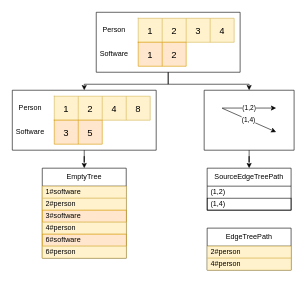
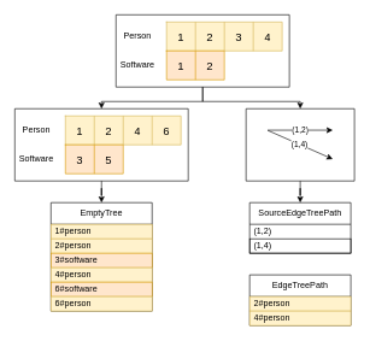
  <mxCell id="0" />
  <mxCell id="1" parent="0" />
  <mxCell id="2" value="" style="shape=table;startSize=0;container=1;collapsible=0;childLayout=tableLayout;fontSize=16;fillColor=#fff2cc;strokeColor=#d6b656;" vertex="1" parent="1"><mxGeometry x="230" y="30" width="160" height="40" as="geometry" /></mxCell>
  <mxCell id="3" value="" style="shape=tableRow;horizontal=0;startSize=0;swimlaneHead=0;swimlaneBody=0;strokeColor=inherit;top=0;left=0;bottom=0;right=0;collapsible=0;dropTarget=0;fillColor=none;points=[[0,0.5],[1,0.5]];portConstraint=eastwest;fontSize=16;" vertex="1" parent="2"><mxGeometry width="160" height="40" as="geometry" /></mxCell>
  <mxCell id="4" value="1" style="shape=partialRectangle;html=1;whiteSpace=wrap;connectable=0;strokeColor=inherit;overflow=hidden;fillColor=none;top=0;left=0;bottom=0;right=0;pointerEvents=1;fontSize=16;" vertex="1" parent="3"><mxGeometry width="40" height="40" as="geometry"><mxRectangle width="40" height="40" as="alternateBounds" /></mxGeometry></mxCell>
  <mxCell id="5" value="2" style="shape=partialRectangle;html=1;whiteSpace=wrap;connectable=0;strokeColor=inherit;overflow=hidden;fillColor=none;top=0;left=0;bottom=0;right=0;pointerEvents=1;fontSize=16;" vertex="1" parent="3"><mxGeometry x="40" width="40" height="40" as="geometry"><mxRectangle width="40" height="40" as="alternateBounds" /></mxGeometry></mxCell>
  <mxCell id="6" value="3" style="shape=partialRectangle;html=1;whiteSpace=wrap;connectable=0;strokeColor=inherit;overflow=hidden;fillColor=none;top=0;left=0;bottom=0;right=0;pointerEvents=1;fontSize=16;" vertex="1" parent="3"><mxGeometry x="80" width="40" height="40" as="geometry"><mxRectangle width="40" height="40" as="alternateBounds" /></mxGeometry></mxCell>
  <mxCell id="7" value="4" style="shape=partialRectangle;html=1;whiteSpace=wrap;connectable=0;strokeColor=inherit;overflow=hidden;fillColor=none;top=0;left=0;bottom=0;right=0;pointerEvents=1;fontSize=16;" vertex="1" parent="3"><mxGeometry x="120" width="40" height="40" as="geometry"><mxRectangle width="40" height="40" as="alternateBounds" /></mxGeometry></mxCell>
  <mxCell id="8" value="" style="shape=table;startSize=0;container=1;collapsible=0;childLayout=tableLayout;fontSize=16;fillColor=#ffe6cc;strokeColor=#d79b00;" vertex="1" parent="1"><mxGeometry x="230" y="70" width="80" height="40" as="geometry" /></mxCell>
  <mxCell id="9" value="" style="shape=tableRow;horizontal=0;startSize=0;swimlaneHead=0;swimlaneBody=0;strokeColor=inherit;top=0;left=0;bottom=0;right=0;collapsible=0;dropTarget=0;fillColor=none;points=[[0,0.5],[1,0.5]];portConstraint=eastwest;fontSize=16;" vertex="1" parent="8"><mxGeometry width="80" height="40" as="geometry" /></mxCell>
  <mxCell id="10" value="1" style="shape=partialRectangle;html=1;whiteSpace=wrap;connectable=0;strokeColor=inherit;overflow=hidden;fillColor=none;top=0;left=0;bottom=0;right=0;pointerEvents=1;fontSize=16;" vertex="1" parent="9"><mxGeometry width="40" height="40" as="geometry"><mxRectangle width="40" height="40" as="alternateBounds" /></mxGeometry></mxCell>
  <mxCell id="11" value="2" style="shape=partialRectangle;html=1;whiteSpace=wrap;connectable=0;strokeColor=inherit;overflow=hidden;fillColor=none;top=0;left=0;bottom=0;right=0;pointerEvents=1;fontSize=16;" vertex="1" parent="9"><mxGeometry x="40" width="40" height="40" as="geometry"><mxRectangle width="40" height="40" as="alternateBounds" /></mxGeometry></mxCell>
  <mxCell id="12" value="Person" style="text;html=1;align=center;verticalAlign=middle;whiteSpace=wrap;rounded=0;" vertex="1" parent="1"><mxGeometry x="160" y="35" width="60" height="30" as="geometry" /></mxCell>
  <mxCell id="13" value="Software" style="text;html=1;align=center;verticalAlign=middle;whiteSpace=wrap;rounded=0;" vertex="1" parent="1"><mxGeometry x="160" y="75" width="60" height="30" as="geometry" /></mxCell>
  <mxCell id="14" style="edgeStyle=orthogonalEdgeStyle;rounded=0;orthogonalLoop=1;jettySize=auto;html=1;" edge="1" parent="1" source="15" target="44"><mxGeometry relative="1" as="geometry" /></mxCell>
  <mxCell id="15" value="" style="swimlane;startSize=0;" vertex="1" parent="1"><mxGeometry x="340" y="150" width="150" height="100" as="geometry" /></mxCell>
  <mxCell id="16" value="" style="endArrow=classic;html=1;rounded=0;" edge="1" parent="15"><mxGeometry width="50" height="50" relative="1" as="geometry"><mxPoint x="30" y="29.73" as="sourcePoint" /><mxPoint x="120" y="29.73" as="targetPoint" /></mxGeometry></mxCell>
  <mxCell id="17" value="(1,2)" style="edgeLabel;html=1;align=center;verticalAlign=middle;resizable=0;points=[];" vertex="1" connectable="0" parent="16"><mxGeometry x="-0.345" y="-1" relative="1" as="geometry"><mxPoint x="15" y="-1" as="offset" /></mxGeometry></mxCell>
  <mxCell id="18" value="" style="endArrow=classic;html=1;rounded=0;" edge="1" parent="15"><mxGeometry width="50" height="50" relative="1" as="geometry"><mxPoint x="30" y="30" as="sourcePoint" /><mxPoint x="120" y="69.73" as="targetPoint" /></mxGeometry></mxCell>
  <mxCell id="19" value="(1,4)" style="edgeLabel;html=1;align=center;verticalAlign=middle;resizable=0;points=[];" vertex="1" connectable="0" parent="18"><mxGeometry x="-0.045" y="1" relative="1" as="geometry"><mxPoint as="offset" /></mxGeometry></mxCell>
  <mxCell id="20" style="edgeStyle=orthogonalEdgeStyle;rounded=0;orthogonalLoop=1;jettySize=auto;html=1;entryX=0.5;entryY=0;entryDx=0;entryDy=0;" edge="1" parent="1" source="22" target="36"><mxGeometry relative="1" as="geometry" /></mxCell>
  <mxCell id="21" style="edgeStyle=orthogonalEdgeStyle;rounded=0;orthogonalLoop=1;jettySize=auto;html=1;" edge="1" parent="1" source="22" target="15"><mxGeometry relative="1" as="geometry" /></mxCell>
  <mxCell id="22" value="" style="swimlane;startSize=0;" vertex="1" parent="1"><mxGeometry x="160" y="20" width="240" height="100" as="geometry" /></mxCell>
  <mxCell id="23" value="" style="shape=table;startSize=0;container=1;collapsible=0;childLayout=tableLayout;fontSize=16;fillColor=#fff2cc;strokeColor=#d6b656;" vertex="1" parent="1"><mxGeometry x="90" y="160" width="160" height="40" as="geometry" /></mxCell>
  <mxCell id="24" value="" style="shape=tableRow;horizontal=0;startSize=0;swimlaneHead=0;swimlaneBody=0;strokeColor=inherit;top=0;left=0;bottom=0;right=0;collapsible=0;dropTarget=0;fillColor=none;points=[[0,0.5],[1,0.5]];portConstraint=eastwest;fontSize=16;" vertex="1" parent="23"><mxGeometry width="160" height="40" as="geometry" /></mxCell>
  <mxCell id="25" value="1" style="shape=partialRectangle;html=1;whiteSpace=wrap;connectable=0;strokeColor=inherit;overflow=hidden;fillColor=none;top=0;left=0;bottom=0;right=0;pointerEvents=1;fontSize=16;" vertex="1" parent="24"><mxGeometry width="40" height="40" as="geometry"><mxRectangle width="40" height="40" as="alternateBounds" /></mxGeometry></mxCell>
  <mxCell id="26" value="2" style="shape=partialRectangle;html=1;whiteSpace=wrap;connectable=0;strokeColor=inherit;overflow=hidden;fillColor=none;top=0;left=0;bottom=0;right=0;pointerEvents=1;fontSize=16;" vertex="1" parent="24"><mxGeometry x="40" width="40" height="40" as="geometry"><mxRectangle width="40" height="40" as="alternateBounds" /></mxGeometry></mxCell>
  <mxCell id="27" value="4" style="shape=partialRectangle;html=1;whiteSpace=wrap;connectable=0;strokeColor=inherit;overflow=hidden;fillColor=none;top=0;left=0;bottom=0;right=0;pointerEvents=1;fontSize=16;" vertex="1" parent="24"><mxGeometry x="80" width="40" height="40" as="geometry"><mxRectangle width="40" height="40" as="alternateBounds" /></mxGeometry></mxCell>
- <mxCell id="28" value="8" style="shape=partialRectangle;html=1;whiteSpace=wrap;connectable=0;strokeColor=inherit;overflow=hidden;fillColor=none;top=0;left=0;bottom=0;right=0;pointerEvents=1;fontSize=16;" vertex="1" parent="24"><mxGeometry x="120" width="40" height="40" as="geometry"><mxRectangle width="40" height="40" as="alternateBounds" /></mxGeometry></mxCell>
+ <mxCell id="28" value="6" style="shape=partialRectangle;html=1;whiteSpace=wrap;connectable=0;strokeColor=inherit;overflow=hidden;fillColor=none;top=0;left=0;bottom=0;right=0;pointerEvents=1;fontSize=16;" vertex="1" parent="24"><mxGeometry x="120" width="40" height="40" as="geometry"><mxRectangle width="40" height="40" as="alternateBounds" /></mxGeometry></mxCell>
  <mxCell id="29" value="" style="shape=table;startSize=0;container=1;collapsible=0;childLayout=tableLayout;fontSize=16;fillColor=#ffe6cc;strokeColor=#d79b00;" vertex="1" parent="1"><mxGeometry x="90" y="200" width="80" height="40" as="geometry" /></mxCell>
  <mxCell id="30" value="" style="shape=tableRow;horizontal=0;startSize=0;swimlaneHead=0;swimlaneBody=0;strokeColor=inherit;top=0;left=0;bottom=0;right=0;collapsible=0;dropTarget=0;fillColor=none;points=[[0,0.5],[1,0.5]];portConstraint=eastwest;fontSize=16;" vertex="1" parent="29"><mxGeometry width="80" height="40" as="geometry" /></mxCell>
  <mxCell id="31" value="3" style="shape=partialRectangle;html=1;whiteSpace=wrap;connectable=0;strokeColor=inherit;overflow=hidden;fillColor=none;top=0;left=0;bottom=0;right=0;pointerEvents=1;fontSize=16;" vertex="1" parent="30"><mxGeometry width="40" height="40" as="geometry"><mxRectangle width="40" height="40" as="alternateBounds" /></mxGeometry></mxCell>
  <mxCell id="32" value="5" style="shape=partialRectangle;html=1;whiteSpace=wrap;connectable=0;strokeColor=inherit;overflow=hidden;fillColor=none;top=0;left=0;bottom=0;right=0;pointerEvents=1;fontSize=16;" vertex="1" parent="30"><mxGeometry x="40" width="40" height="40" as="geometry"><mxRectangle width="40" height="40" as="alternateBounds" /></mxGeometry></mxCell>
  <mxCell id="33" value="Person" style="text;html=1;align=center;verticalAlign=middle;whiteSpace=wrap;rounded=0;" vertex="1" parent="1"><mxGeometry x="20" y="165" width="60" height="30" as="geometry" /></mxCell>
  <mxCell id="34" value="Software" style="text;html=1;align=center;verticalAlign=middle;whiteSpace=wrap;rounded=0;" vertex="1" parent="1"><mxGeometry x="20" y="205" width="60" height="30" as="geometry" /></mxCell>
  <mxCell id="35" style="edgeStyle=orthogonalEdgeStyle;rounded=0;orthogonalLoop=1;jettySize=auto;html=1;" edge="1" parent="1" source="36" target="37"><mxGeometry relative="1" as="geometry" /></mxCell>
  <mxCell id="36" value="" style="swimlane;startSize=0;" vertex="1" parent="1"><mxGeometry x="20" y="150" width="240" height="100" as="geometry" /></mxCell>
  <mxCell id="37" value="EmptyTree" style="swimlane;fontStyle=0;childLayout=stackLayout;horizontal=1;startSize=30;horizontalStack=0;resizeParent=1;resizeParentMax=0;resizeLast=0;collapsible=1;marginBottom=0;whiteSpace=wrap;html=1;" vertex="1" parent="1"><mxGeometry x="70" y="280" width="140" height="150" as="geometry" /></mxCell>
- <mxCell id="38" value="1#software" style="text;strokeColor=#d6b656;fillColor=#fff2cc;align=left;verticalAlign=middle;spacingLeft=4;spacingRight=4;overflow=hidden;points=[[0,0.5],[1,0.5]];portConstraint=eastwest;rotatable=0;whiteSpace=wrap;html=1;" vertex="1" parent="37"><mxGeometry y="30" width="140" height="20" as="geometry" /></mxCell>
+ <mxCell id="38" value="1#person" style="text;strokeColor=#d6b656;fillColor=#fff2cc;align=left;verticalAlign=middle;spacingLeft=4;spacingRight=4;overflow=hidden;points=[[0,0.5],[1,0.5]];portConstraint=eastwest;rotatable=0;whiteSpace=wrap;html=1;" vertex="1" parent="37"><mxGeometry y="30" width="140" height="20" as="geometry" /></mxCell>
  <mxCell id="39" value="2#person" style="text;strokeColor=#d6b656;fillColor=#fff2cc;align=left;verticalAlign=middle;spacingLeft=4;spacingRight=4;overflow=hidden;points=[[0,0.5],[1,0.5]];portConstraint=eastwest;rotatable=0;whiteSpace=wrap;html=1;" vertex="1" parent="37"><mxGeometry y="50" width="140" height="20" as="geometry" /></mxCell>
  <mxCell id="40" value="3#software" style="text;strokeColor=#d79b00;fillColor=#ffe6cc;align=left;verticalAlign=middle;spacingLeft=4;spacingRight=4;overflow=hidden;points=[[0,0.5],[1,0.5]];portConstraint=eastwest;rotatable=0;whiteSpace=wrap;html=1;" vertex="1" parent="37"><mxGeometry y="70" width="140" height="20" as="geometry" /></mxCell>
  <mxCell id="41" value="4#person" style="text;strokeColor=#d6b656;fillColor=#fff2cc;align=left;verticalAlign=middle;spacingLeft=4;spacingRight=4;overflow=hidden;points=[[0,0.5],[1,0.5]];portConstraint=eastwest;rotatable=0;whiteSpace=wrap;html=1;" vertex="1" parent="37"><mxGeometry y="90" width="140" height="20" as="geometry" /></mxCell>
  <mxCell id="42" value="6#software" style="text;strokeColor=#d79b00;fillColor=#ffe6cc;align=left;verticalAlign=middle;spacingLeft=4;spacingRight=4;overflow=hidden;points=[[0,0.5],[1,0.5]];portConstraint=eastwest;rotatable=0;whiteSpace=wrap;html=1;" vertex="1" parent="37"><mxGeometry y="110" width="140" height="20" as="geometry" /></mxCell>
  <mxCell id="43" value="6#person" style="text;strokeColor=#d6b656;fillColor=#fff2cc;align=left;verticalAlign=middle;spacingLeft=4;spacingRight=4;overflow=hidden;points=[[0,0.5],[1,0.5]];portConstraint=eastwest;rotatable=0;whiteSpace=wrap;html=1;" vertex="1" parent="37"><mxGeometry y="130" width="140" height="20" as="geometry" /></mxCell>
  <mxCell id="44" value="SourceEdgeTreePath" style="swimlane;fontStyle=0;childLayout=stackLayout;horizontal=1;startSize=30;horizontalStack=0;resizeParent=1;resizeParentMax=0;resizeLast=0;collapsible=1;marginBottom=0;whiteSpace=wrap;html=1;" vertex="1" parent="1"><mxGeometry x="345" y="280" width="140" height="70" as="geometry" /></mxCell>
  <mxCell id="45" value="(1,2)" style="text;align=left;verticalAlign=middle;spacingLeft=4;spacingRight=4;overflow=hidden;points=[[0,0.5],[1,0.5]];portConstraint=eastwest;rotatable=0;whiteSpace=wrap;html=1;" vertex="1" parent="44"><mxGeometry y="30" width="140" height="20" as="geometry" /></mxCell>
  <mxCell id="46" value="(1,4)" style="text;strokeColor=default;fillColor=none;align=left;verticalAlign=middle;spacingLeft=4;spacingRight=4;overflow=hidden;points=[[0,0.5],[1,0.5]];portConstraint=eastwest;rotatable=0;whiteSpace=wrap;html=1;" vertex="1" parent="44"><mxGeometry y="50" width="140" height="20" as="geometry" /></mxCell>
  <mxCell id="47" value="EdgeTreePath" style="swimlane;fontStyle=0;childLayout=stackLayout;horizontal=1;startSize=30;horizontalStack=0;resizeParent=1;resizeParentMax=0;resizeLast=0;collapsible=1;marginBottom=0;whiteSpace=wrap;html=1;" vertex="1" parent="1"><mxGeometry x="345" y="380" width="140" height="70" as="geometry" /></mxCell>
  <mxCell id="48" value="2#person" style="text;strokeColor=#d6b656;fillColor=#fff2cc;align=left;verticalAlign=middle;spacingLeft=4;spacingRight=4;overflow=hidden;points=[[0,0.5],[1,0.5]];portConstraint=eastwest;rotatable=0;whiteSpace=wrap;html=1;" vertex="1" parent="47"><mxGeometry y="30" width="140" height="20" as="geometry" /></mxCell>
  <mxCell id="49" value="4#person" style="text;strokeColor=#d6b656;fillColor=#fff2cc;align=left;verticalAlign=middle;spacingLeft=4;spacingRight=4;overflow=hidden;points=[[0,0.5],[1,0.5]];portConstraint=eastwest;rotatable=0;whiteSpace=wrap;html=1;" vertex="1" parent="47"><mxGeometry y="50" width="140" height="20" as="geometry" /></mxCell>
